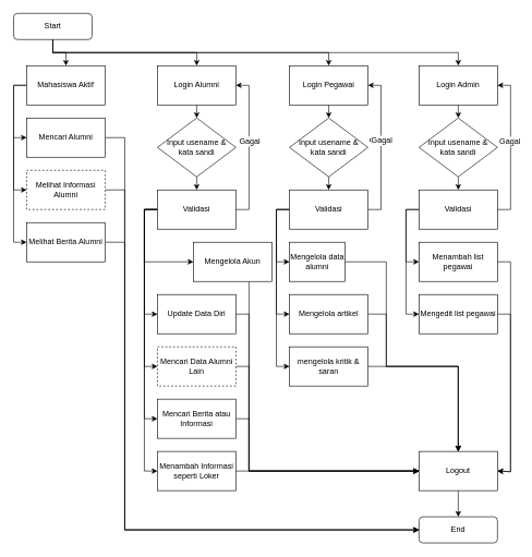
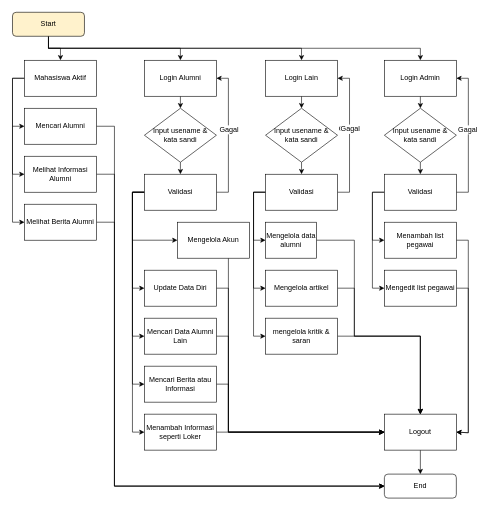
  <mxCell id="0" />
  <mxCell id="1" parent="0" />
  <mxCell id="2" style="edgeStyle=elbowEdgeStyle;rounded=0;orthogonalLoop=1;jettySize=auto;elbow=vertical;html=1;exitX=0.5;exitY=1;exitDx=0;exitDy=0;entryX=0.5;entryY=0;entryDx=0;entryDy=0;" parent="1" source="6" target="9" edge="1"><mxGeometry relative="1" as="geometry"><mxPoint x="80" y="90" as="targetPoint" /></mxGeometry></mxCell>
  <mxCell id="3" style="edgeStyle=orthogonalEdgeStyle;rounded=0;orthogonalLoop=1;jettySize=auto;html=1;entryX=0.5;entryY=0;entryDx=0;entryDy=0;" parent="1" source="6" target="18" edge="1"><mxGeometry relative="1" as="geometry"><Array as="points"><mxPoint x="80" y="80" /><mxPoint x="300" y="80" /></Array></mxGeometry></mxCell>
  <mxCell id="4" style="edgeStyle=orthogonalEdgeStyle;rounded=0;orthogonalLoop=1;jettySize=auto;html=1;entryX=0.5;entryY=0;entryDx=0;entryDy=0;" parent="1" source="6" target="40" edge="1"><mxGeometry relative="1" as="geometry"><Array as="points"><mxPoint x="80" y="80" /><mxPoint x="502" y="80" /></Array></mxGeometry></mxCell>
  <mxCell id="5" style="edgeStyle=orthogonalEdgeStyle;rounded=0;orthogonalLoop=1;jettySize=auto;html=1;entryX=0.5;entryY=0;entryDx=0;entryDy=0;" parent="1" source="6" target="57" edge="1"><mxGeometry relative="1" as="geometry"><Array as="points"><mxPoint x="80" y="80" /><mxPoint x="700" y="80" /></Array></mxGeometry></mxCell>
- <mxCell id="6" value="Start" style="rounded=1;whiteSpace=wrap;html=1;" parent="1" vertex="1"><mxGeometry x="20" y="20" width="120" height="40" as="geometry" /></mxCell>
+ <mxCell id="6" value="Start" style="rounded=1;whiteSpace=wrap;html=1;fillColor=#fff2cc;" parent="1" vertex="1"><mxGeometry x="20" y="20" width="120" height="40" as="geometry" /></mxCell>
  <mxCell id="7" style="edgeStyle=orthogonalEdgeStyle;rounded=0;orthogonalLoop=1;jettySize=auto;html=1;entryX=0;entryY=0.5;entryDx=0;entryDy=0;" parent="1" source="9" target="11" edge="1"><mxGeometry relative="1" as="geometry"><Array as="points"><mxPoint x="20" y="130" /><mxPoint x="20" y="290" /></Array></mxGeometry></mxCell>
  <mxCell id="8" style="edgeStyle=orthogonalEdgeStyle;rounded=0;orthogonalLoop=1;jettySize=auto;html=1;entryX=0;entryY=0.5;entryDx=0;entryDy=0;" parent="1" source="9" target="16" edge="1"><mxGeometry relative="1" as="geometry"><mxPoint y="410" as="targetPoint" x="0" /><Array as="points"><mxPoint x="20" y="130" /><mxPoint x="20" y="370" /></Array></mxGeometry></mxCell>
  <mxCell id="9" value="Mahasiswa Aktif" style="rounded=0;whiteSpace=wrap;html=1;" parent="1" vertex="1"><mxGeometry x="40" y="100" width="120" height="60" as="geometry" /></mxCell>
  <mxCell id="10" style="edgeStyle=orthogonalEdgeStyle;rounded=0;orthogonalLoop=1;jettySize=auto;html=1;" parent="1" source="11" edge="1"><mxGeometry relative="1" as="geometry"><mxPoint x="640" y="810" as="targetPoint" /><Array as="points"><mxPoint x="190" y="290" /><mxPoint x="190" y="810" /></Array></mxGeometry></mxCell>
- <mxCell id="11" value="Melihat Informasi Alumni" style="rounded=0;whiteSpace=wrap;html=1;dashed=1;" parent="1" vertex="1"><mxGeometry x="40" y="260" width="120" height="60" as="geometry" /></mxCell>
+ <mxCell id="11" value="Melihat Informasi Alumni" style="rounded=0;whiteSpace=wrap;html=1;" parent="1" vertex="1"><mxGeometry x="40" y="260" width="120" height="60" as="geometry" /></mxCell>
  <mxCell id="12" style="edgeStyle=orthogonalEdgeStyle;rounded=0;orthogonalLoop=1;jettySize=auto;html=1;exitX=0;exitY=0.5;exitDx=0;exitDy=0;entryX=0;entryY=0.5;entryDx=0;entryDy=0;" parent="1" target="14" edge="1"><mxGeometry relative="1" as="geometry"><mxPoint x="20" y="210" as="sourcePoint" /></mxGeometry></mxCell>
  <mxCell id="13" style="edgeStyle=orthogonalEdgeStyle;rounded=0;orthogonalLoop=1;jettySize=auto;html=1;entryX=0;entryY=0.5;entryDx=0;entryDy=0;" parent="1" source="14" target="71" edge="1"><mxGeometry relative="1" as="geometry"><Array as="points"><mxPoint x="190" y="210" /><mxPoint x="190" y="810" /></Array></mxGeometry></mxCell>
  <mxCell id="14" value="Mencari Alumni" style="rounded=0;whiteSpace=wrap;html=1;" parent="1" vertex="1"><mxGeometry x="40" y="180" width="120" height="60" as="geometry" /></mxCell>
  <mxCell id="15" style="edgeStyle=orthogonalEdgeStyle;rounded=0;orthogonalLoop=1;jettySize=auto;html=1;entryX=0;entryY=0.5;entryDx=0;entryDy=0;" parent="1" source="16" target="71" edge="1"><mxGeometry relative="1" as="geometry"><Array as="points"><mxPoint x="190" y="370" /><mxPoint x="190" y="810" /></Array></mxGeometry></mxCell>
  <mxCell id="16" value="Melihat Berita Alumni" style="rounded=0;whiteSpace=wrap;html=1;" parent="1" vertex="1"><mxGeometry x="40" y="340" width="120" height="60" as="geometry" /></mxCell>
  <mxCell id="17" style="edgeStyle=orthogonalEdgeStyle;rounded=0;orthogonalLoop=1;jettySize=auto;html=1;exitX=0.5;exitY=1;exitDx=0;exitDy=0;entryX=0.5;entryY=0;entryDx=0;entryDy=0;" parent="1" source="18" target="38" edge="1"><mxGeometry relative="1" as="geometry" /></mxCell>
  <mxCell id="18" value="Login Alumni" style="rounded=0;whiteSpace=wrap;html=1;" parent="1" vertex="1"><mxGeometry x="239.99" y="100" width="120" height="60" as="geometry" /></mxCell>
  <mxCell id="19" style="edgeStyle=orthogonalEdgeStyle;rounded=0;orthogonalLoop=1;jettySize=auto;html=1;" parent="1" source="20" edge="1"><mxGeometry relative="1" as="geometry"><mxPoint x="640" y="720" as="targetPoint" /><Array as="points"><mxPoint x="380" y="560" /><mxPoint x="380" y="720" /></Array></mxGeometry></mxCell>
- <mxCell id="20" value="Mencari Data Alumni Lain" style="rounded=0;whiteSpace=wrap;html=1;dashed=1;" parent="1" vertex="1"><mxGeometry x="239.99" y="530" width="120" height="60" as="geometry" /></mxCell>
+ <mxCell id="20" value="Mencari Data Alumni Lain" style="rounded=0;whiteSpace=wrap;html=1;" parent="1" vertex="1"><mxGeometry x="239.99" y="530" width="120" height="60" as="geometry" /></mxCell>
  <mxCell id="21" style="edgeStyle=orthogonalEdgeStyle;rounded=0;orthogonalLoop=1;jettySize=auto;html=1;entryX=0;entryY=0.5;entryDx=0;entryDy=0;" parent="1" source="22" target="70" edge="1"><mxGeometry relative="1" as="geometry"><Array as="points"><mxPoint x="380" y="480" /><mxPoint x="380" y="720" /></Array></mxGeometry></mxCell>
  <mxCell id="22" value="Update Data Diri" style="rounded=0;whiteSpace=wrap;html=1;" parent="1" vertex="1"><mxGeometry x="239.99" y="450" width="120" height="60" as="geometry" /></mxCell>
  <mxCell id="23" style="edgeStyle=orthogonalEdgeStyle;rounded=0;orthogonalLoop=1;jettySize=auto;html=1;" parent="1" source="24" edge="1"><mxGeometry relative="1" as="geometry"><mxPoint x="640" y="720" as="targetPoint" /><Array as="points"><mxPoint x="380" y="400" /><mxPoint x="380" y="720" /></Array></mxGeometry></mxCell>
  <mxCell id="24" value="Mengelola Akun" style="rounded=0;whiteSpace=wrap;html=1;" parent="1" vertex="1"><mxGeometry x="294.99" y="370" width="120" height="60" as="geometry" /></mxCell>
  <mxCell id="25" style="edgeStyle=orthogonalEdgeStyle;rounded=0;orthogonalLoop=1;jettySize=auto;html=1;" parent="1" source="26" edge="1"><mxGeometry relative="1" as="geometry"><mxPoint x="640" y="720" as="targetPoint" /><Array as="points"><mxPoint x="380" y="640" /><mxPoint x="380" y="720" /></Array></mxGeometry></mxCell>
  <mxCell id="26" value="Mencari Berita atau Informasi" style="rounded=0;whiteSpace=wrap;html=1;" parent="1" vertex="1"><mxGeometry x="239.99" y="610" width="120" height="60" as="geometry" /></mxCell>
  <mxCell id="27" style="edgeStyle=orthogonalEdgeStyle;rounded=0;orthogonalLoop=1;jettySize=auto;html=1;entryX=0;entryY=0.5;entryDx=0;entryDy=0;" parent="1" source="28" target="70" edge="1"><mxGeometry relative="1" as="geometry" /></mxCell>
  <mxCell id="28" value="Menambah Informasi seperti Loker" style="rounded=0;whiteSpace=wrap;html=1;" parent="1" vertex="1"><mxGeometry x="239.99" y="690" width="120" height="60" as="geometry" /></mxCell>
  <mxCell id="29" style="edgeStyle=elbowEdgeStyle;rounded=0;orthogonalLoop=1;jettySize=auto;elbow=vertical;html=1;entryX=1;entryY=0.5;entryDx=0;entryDy=0;exitX=1;exitY=0.5;exitDx=0;exitDy=0;" parent="1" source="36" target="18" edge="1"><mxGeometry relative="1" as="geometry"><Array as="points"><mxPoint x="379.99" y="250" /><mxPoint x="389.99" y="220" /></Array></mxGeometry></mxCell>
  <mxCell id="30" value="Gagal" style="edgeLabel;html=1;align=center;verticalAlign=middle;resizable=0;points=[];fontSize=12;" parent="29" vertex="1" connectable="0"><mxGeometry x="0.087" y="2" relative="1" as="geometry"><mxPoint x="2.01" as="offset" /></mxGeometry></mxCell>
  <mxCell id="31" style="edgeStyle=orthogonalEdgeStyle;rounded=0;orthogonalLoop=1;jettySize=auto;html=1;entryX=0;entryY=0.5;entryDx=0;entryDy=0;" parent="1" source="36" target="24" edge="1"><mxGeometry relative="1" as="geometry"><Array as="points"><mxPoint x="219.99" y="320" /><mxPoint x="219.99" y="400" /></Array></mxGeometry></mxCell>
  <mxCell id="32" style="edgeStyle=orthogonalEdgeStyle;rounded=0;orthogonalLoop=1;jettySize=auto;html=1;entryX=0;entryY=0.5;entryDx=0;entryDy=0;" parent="1" source="36" target="22" edge="1"><mxGeometry relative="1" as="geometry"><Array as="points"><mxPoint x="219.99" y="320" /><mxPoint x="219.99" y="480" /></Array></mxGeometry></mxCell>
  <mxCell id="33" style="edgeStyle=orthogonalEdgeStyle;rounded=0;orthogonalLoop=1;jettySize=auto;html=1;entryX=0;entryY=0.5;entryDx=0;entryDy=0;" parent="1" source="36" target="20" edge="1"><mxGeometry relative="1" as="geometry"><Array as="points"><mxPoint x="219.99" y="320" /><mxPoint x="219.99" y="560" /></Array></mxGeometry></mxCell>
  <mxCell id="34" style="edgeStyle=orthogonalEdgeStyle;rounded=0;orthogonalLoop=1;jettySize=auto;html=1;entryX=0;entryY=0.5;entryDx=0;entryDy=0;" parent="1" source="36" target="26" edge="1"><mxGeometry relative="1" as="geometry"><Array as="points"><mxPoint x="219.99" y="320" /><mxPoint x="219.99" y="640" /></Array></mxGeometry></mxCell>
  <mxCell id="35" style="edgeStyle=orthogonalEdgeStyle;rounded=0;orthogonalLoop=1;jettySize=auto;html=1;entryX=0;entryY=0.5;entryDx=0;entryDy=0;" parent="1" source="36" target="28" edge="1"><mxGeometry relative="1" as="geometry"><Array as="points"><mxPoint x="219.99" y="320" /><mxPoint x="219.99" y="720" /></Array></mxGeometry></mxCell>
  <mxCell id="36" value="Validasi" style="rounded=0;whiteSpace=wrap;html=1;" parent="1" vertex="1"><mxGeometry x="239.99" y="290" width="120" height="60" as="geometry" /></mxCell>
  <mxCell id="37" value="" style="edgeStyle=elbowEdgeStyle;rounded=0;orthogonalLoop=1;jettySize=auto;elbow=vertical;html=1;" parent="1" source="38" target="36" edge="1"><mxGeometry relative="1" as="geometry" /></mxCell>
  <mxCell id="38" value="Input usename &amp;amp;&lt;br&gt;kata sandi" style="rhombus;whiteSpace=wrap;html=1;" parent="1" vertex="1"><mxGeometry x="239.99" y="180" width="120" height="90" as="geometry" /></mxCell>
  <mxCell id="39" style="edgeStyle=orthogonalEdgeStyle;rounded=0;orthogonalLoop=1;jettySize=auto;html=1;exitX=0.5;exitY=1;exitDx=0;exitDy=0;entryX=0.5;entryY=0;entryDx=0;entryDy=0;" parent="1" source="40" target="54" edge="1"><mxGeometry relative="1" as="geometry" /></mxCell>
- <mxCell id="40" value="Login Pegawai" style="rounded=0;whiteSpace=wrap;html=1;" parent="1" vertex="1"><mxGeometry x="441.93" y="100" width="120" height="60" as="geometry" /></mxCell>
+ <mxCell id="40" value="Login Lain" style="rounded=0;whiteSpace=wrap;html=1;" parent="1" vertex="1"><mxGeometry x="441.93" y="100" width="120" height="60" as="geometry" /></mxCell>
  <mxCell id="41" style="edgeStyle=orthogonalEdgeStyle;rounded=0;orthogonalLoop=1;jettySize=auto;html=1;entryX=0.5;entryY=0;entryDx=0;entryDy=0;" parent="1" source="42" target="70" edge="1"><mxGeometry relative="1" as="geometry" /></mxCell>
  <mxCell id="42" value="mengelola kritik &amp;amp; saran" style="rounded=0;whiteSpace=wrap;html=1;" parent="1" vertex="1"><mxGeometry x="441.93" y="530" width="120" height="60" as="geometry" /></mxCell>
  <mxCell id="43" style="edgeStyle=orthogonalEdgeStyle;rounded=0;orthogonalLoop=1;jettySize=auto;html=1;" parent="1" source="44" edge="1"><mxGeometry relative="1" as="geometry"><mxPoint x="700" y="690" as="targetPoint" /><Array as="points"><mxPoint x="590" y="480" /><mxPoint x="590" y="560" /><mxPoint x="700" y="560" /></Array></mxGeometry></mxCell>
  <mxCell id="44" value="Mengelola artikel" style="rounded=0;whiteSpace=wrap;html=1;" parent="1" vertex="1"><mxGeometry x="441.93" y="450" width="120" height="60" as="geometry" /></mxCell>
  <mxCell id="45" style="edgeStyle=orthogonalEdgeStyle;rounded=0;orthogonalLoop=1;jettySize=auto;html=1;" parent="1" source="46" edge="1"><mxGeometry relative="1" as="geometry"><mxPoint x="700" y="690" as="targetPoint" /><Array as="points"><mxPoint x="590" y="400" /><mxPoint x="590" y="560" /><mxPoint x="700" y="560" /></Array></mxGeometry></mxCell>
  <mxCell id="46" value="Mengelola data alumni" style="rounded=0;whiteSpace=wrap;html=1;" parent="1" vertex="1"><mxGeometry x="441.93" y="370" width="85" height="60" as="geometry" /></mxCell>
  <mxCell id="47" style="edgeStyle=elbowEdgeStyle;rounded=0;orthogonalLoop=1;jettySize=auto;elbow=vertical;html=1;entryX=1;entryY=0.5;entryDx=0;entryDy=0;exitX=1;exitY=0.5;exitDx=0;exitDy=0;" parent="1" source="52" target="40" edge="1"><mxGeometry relative="1" as="geometry"><Array as="points"><mxPoint x="581.93" y="250" /><mxPoint x="591.93" y="220" /></Array></mxGeometry></mxCell>
  <mxCell id="48" value="Gagal" style="edgeLabel;html=1;align=center;verticalAlign=middle;resizable=0;points=[];fontSize=12;" parent="47" vertex="1" connectable="0"><mxGeometry x="0.087" y="2" relative="1" as="geometry"><mxPoint as="offset" /></mxGeometry></mxCell>
  <mxCell id="49" style="edgeStyle=orthogonalEdgeStyle;rounded=0;orthogonalLoop=1;jettySize=auto;html=1;entryX=0;entryY=0.5;entryDx=0;entryDy=0;" parent="1" source="52" target="46" edge="1"><mxGeometry relative="1" as="geometry"><Array as="points"><mxPoint x="421.93" y="320" /><mxPoint x="421.93" y="400" /></Array></mxGeometry></mxCell>
  <mxCell id="50" style="edgeStyle=orthogonalEdgeStyle;rounded=0;orthogonalLoop=1;jettySize=auto;html=1;entryX=0;entryY=0.5;entryDx=0;entryDy=0;" parent="1" source="52" target="44" edge="1"><mxGeometry relative="1" as="geometry"><Array as="points"><mxPoint x="421.93" y="320" /><mxPoint x="421.93" y="480" /></Array></mxGeometry></mxCell>
  <mxCell id="51" style="edgeStyle=orthogonalEdgeStyle;rounded=0;orthogonalLoop=1;jettySize=auto;html=1;entryX=0;entryY=0.5;entryDx=0;entryDy=0;" parent="1" source="52" target="42" edge="1"><mxGeometry relative="1" as="geometry"><Array as="points"><mxPoint x="421.93" y="320" /><mxPoint x="421.93" y="560" /></Array></mxGeometry></mxCell>
  <mxCell id="52" value="Validasi" style="rounded=0;whiteSpace=wrap;html=1;" parent="1" vertex="1"><mxGeometry x="441.93" y="290" width="120" height="60" as="geometry" /></mxCell>
  <mxCell id="53" value="" style="edgeStyle=elbowEdgeStyle;rounded=0;orthogonalLoop=1;jettySize=auto;elbow=vertical;html=1;" parent="1" source="54" target="52" edge="1"><mxGeometry relative="1" as="geometry" /></mxCell>
  <mxCell id="54" value="Input usename &amp;amp;&lt;br&gt;kata sandi" style="rhombus;whiteSpace=wrap;html=1;" parent="1" vertex="1"><mxGeometry x="441.93" y="180" width="120" height="90" as="geometry" /></mxCell>
  <mxCell id="55" value="Gagal" style="edgeLabel;html=1;align=center;verticalAlign=middle;resizable=0;points=[];fontSize=12;" parent="1" vertex="1" connectable="0"><mxGeometry x="582" y="214.667" as="geometry" /></mxCell>
  <mxCell id="56" style="edgeStyle=orthogonalEdgeStyle;rounded=0;orthogonalLoop=1;jettySize=auto;html=1;exitX=0.5;exitY=1;exitDx=0;exitDy=0;entryX=0.5;entryY=0;entryDx=0;entryDy=0;" parent="1" source="57" target="68" edge="1"><mxGeometry relative="1" as="geometry" /></mxCell>
  <mxCell id="57" value="Login Admin" style="rounded=0;whiteSpace=wrap;html=1;" parent="1" vertex="1"><mxGeometry x="640.06" y="100" width="120" height="60" as="geometry" /></mxCell>
  <mxCell id="58" style="edgeStyle=orthogonalEdgeStyle;rounded=0;orthogonalLoop=1;jettySize=auto;html=1;entryX=1;entryY=0.5;entryDx=0;entryDy=0;" parent="1" source="59" target="70" edge="1"><mxGeometry relative="1" as="geometry"><Array as="points"><mxPoint x="780" y="480" /><mxPoint x="780" y="721" /></Array></mxGeometry></mxCell>
  <mxCell id="59" value="Mengedit list pegawai" style="rounded=0;whiteSpace=wrap;html=1;" parent="1" vertex="1"><mxGeometry x="640.06" y="450" width="120" height="60" as="geometry" /></mxCell>
  <mxCell id="60" style="edgeStyle=orthogonalEdgeStyle;rounded=0;orthogonalLoop=1;jettySize=auto;html=1;entryX=1;entryY=0.5;entryDx=0;entryDy=0;" parent="1" source="61" target="70" edge="1"><mxGeometry relative="1" as="geometry"><Array as="points"><mxPoint x="780" y="400" /><mxPoint x="780" y="721" /></Array></mxGeometry></mxCell>
  <mxCell id="61" value="Menambah list pegawai" style="rounded=0;whiteSpace=wrap;html=1;" parent="1" vertex="1"><mxGeometry x="640.06" y="370" width="120" height="60" as="geometry" /></mxCell>
  <mxCell id="62" style="edgeStyle=elbowEdgeStyle;rounded=0;orthogonalLoop=1;jettySize=auto;elbow=vertical;html=1;entryX=1;entryY=0.5;entryDx=0;entryDy=0;exitX=1;exitY=0.5;exitDx=0;exitDy=0;" parent="1" source="66" target="57" edge="1"><mxGeometry relative="1" as="geometry"><Array as="points"><mxPoint x="780.06" y="250" /><mxPoint x="790.06" y="220" /></Array></mxGeometry></mxCell>
  <mxCell id="63" value="Gagal" style="edgeLabel;html=1;align=center;verticalAlign=middle;resizable=0;points=[];fontSize=12;" parent="62" vertex="1" connectable="0"><mxGeometry x="0.087" y="2" relative="1" as="geometry"><mxPoint as="offset" /></mxGeometry></mxCell>
  <mxCell id="64" style="edgeStyle=orthogonalEdgeStyle;rounded=0;orthogonalLoop=1;jettySize=auto;html=1;entryX=0;entryY=0.5;entryDx=0;entryDy=0;" parent="1" source="66" target="61" edge="1"><mxGeometry relative="1" as="geometry"><Array as="points"><mxPoint x="620.06" y="320" /><mxPoint x="620.06" y="400" /></Array></mxGeometry></mxCell>
  <mxCell id="65" style="edgeStyle=orthogonalEdgeStyle;rounded=0;orthogonalLoop=1;jettySize=auto;html=1;entryX=0;entryY=0.5;entryDx=0;entryDy=0;" parent="1" source="66" target="59" edge="1"><mxGeometry relative="1" as="geometry"><Array as="points"><mxPoint x="620.06" y="320" /><mxPoint x="620.06" y="480" /></Array></mxGeometry></mxCell>
  <mxCell id="66" value="Validasi" style="rounded=0;whiteSpace=wrap;html=1;" parent="1" vertex="1"><mxGeometry x="640.06" y="290" width="120" height="60" as="geometry" /></mxCell>
  <mxCell id="67" value="" style="edgeStyle=elbowEdgeStyle;rounded=0;orthogonalLoop=1;jettySize=auto;elbow=vertical;html=1;" parent="1" source="68" target="66" edge="1"><mxGeometry relative="1" as="geometry" /></mxCell>
  <mxCell id="68" value="Input usename &amp;amp;&lt;br&gt;kata sandi" style="rhombus;whiteSpace=wrap;html=1;" parent="1" vertex="1"><mxGeometry x="640.06" y="180" width="120" height="90" as="geometry" /></mxCell>
  <mxCell id="69" style="edgeStyle=orthogonalEdgeStyle;rounded=0;orthogonalLoop=1;jettySize=auto;html=1;exitX=0.5;exitY=1;exitDx=0;exitDy=0;entryX=0.5;entryY=0;entryDx=0;entryDy=0;" parent="1" source="70" target="71" edge="1"><mxGeometry relative="1" as="geometry" /></mxCell>
  <mxCell id="70" value="Logout" style="rounded=0;whiteSpace=wrap;html=1;" parent="1" vertex="1"><mxGeometry x="640.06" y="690" width="120" height="60" as="geometry" /></mxCell>
  <mxCell id="71" value="End" style="rounded=1;whiteSpace=wrap;html=1;" parent="1" vertex="1"><mxGeometry x="640.06" y="790" width="120" height="40" as="geometry" /></mxCell>
